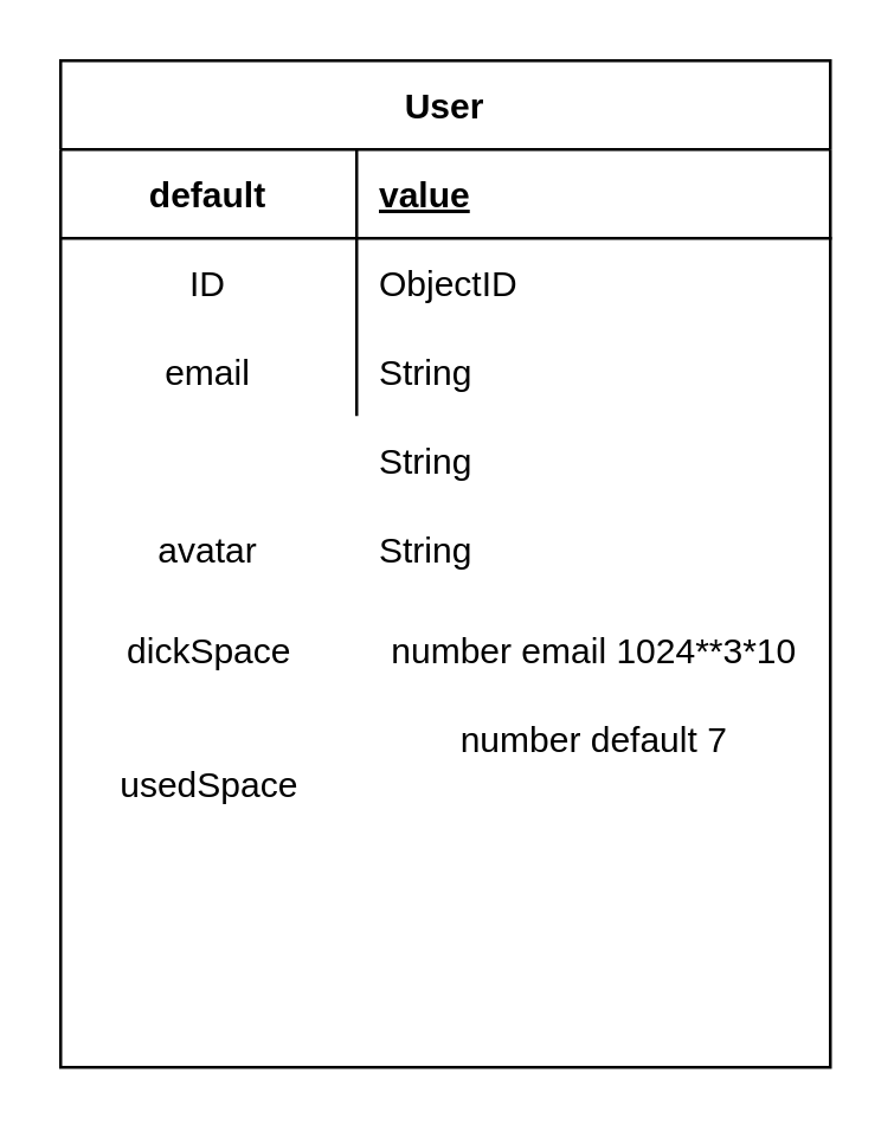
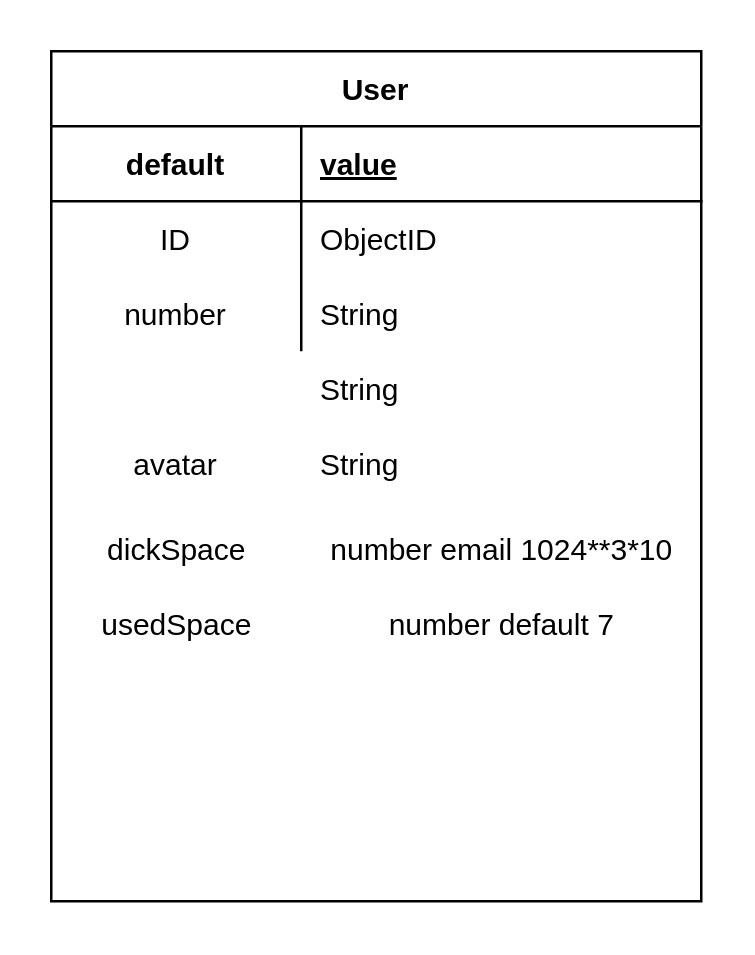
  <mxCell id="0" />
  <mxCell id="1" parent="0" />
  <mxCell id="2" value="User" style="shape=table;startSize=30;container=1;collapsible=1;childLayout=tableLayout;fixedRows=1;rowLines=0;fontStyle=1;align=center;resizeLast=1;" vertex="1" parent="1"><mxGeometry x="20" y="20" width="260" height="340" as="geometry" /></mxCell>
  <mxCell id="3" value="" style="shape=partialRectangle;collapsible=0;dropTarget=0;pointerEvents=0;fillColor=none;top=0;left=0;bottom=1;right=0;points=[[0,0.5],[1,0.5]];portConstraint=eastwest;" vertex="1" parent="2"><mxGeometry y="30" width="260" height="30" as="geometry" /></mxCell>
  <mxCell id="4" value="default" style="shape=partialRectangle;connectable=0;fillColor=none;top=0;left=0;bottom=0;right=0;fontStyle=1;overflow=hidden;" vertex="1" parent="3"><mxGeometry width="100" height="30" as="geometry" /></mxCell>
  <mxCell id="5" value="value" style="shape=partialRectangle;connectable=0;fillColor=none;top=0;left=0;bottom=0;right=0;align=left;spacingLeft=6;fontStyle=5;overflow=hidden;" vertex="1" parent="3"><mxGeometry x="100" width="160" height="30" as="geometry" /></mxCell>
  <mxCell id="6" value="" style="shape=partialRectangle;collapsible=0;dropTarget=0;pointerEvents=0;fillColor=none;top=0;left=0;bottom=0;right=0;points=[[0,0.5],[1,0.5]];portConstraint=eastwest;" vertex="1" parent="2"><mxGeometry y="60" width="260" height="30" as="geometry" /></mxCell>
  <mxCell id="7" value="ID" style="shape=partialRectangle;connectable=0;fillColor=none;top=0;left=0;bottom=0;right=0;editable=1;overflow=hidden;" vertex="1" parent="6"><mxGeometry width="100" height="30" as="geometry" /></mxCell>
  <mxCell id="8" value="ObjectID" style="shape=partialRectangle;connectable=0;fillColor=none;top=0;left=0;bottom=0;right=0;align=left;spacingLeft=6;overflow=hidden;" vertex="1" parent="6"><mxGeometry x="100" width="160" height="30" as="geometry" /></mxCell>
  <mxCell id="9" value="" style="shape=partialRectangle;collapsible=0;dropTarget=0;pointerEvents=0;fillColor=none;top=0;left=0;bottom=0;right=0;points=[[0,0.5],[1,0.5]];portConstraint=eastwest;" vertex="1" parent="2"><mxGeometry y="90" width="260" height="30" as="geometry" /></mxCell>
- <mxCell id="10" value="email" style="shape=partialRectangle;connectable=0;fillColor=none;top=0;left=0;bottom=0;right=0;editable=1;overflow=hidden;" vertex="1" parent="9"><mxGeometry width="100" height="30" as="geometry" /></mxCell>
+ <mxCell id="10" value="number" style="shape=partialRectangle;connectable=0;fillColor=none;top=0;left=0;bottom=0;right=0;editable=1;overflow=hidden;" vertex="1" parent="9"><mxGeometry width="100" height="30" as="geometry" /></mxCell>
  <mxCell id="11" value="String" style="shape=partialRectangle;connectable=0;fillColor=none;top=0;left=0;bottom=0;right=0;align=left;spacingLeft=6;overflow=hidden;" vertex="1" parent="9"><mxGeometry x="100" width="160" height="30" as="geometry" /></mxCell>
  <mxCell id="12" value="" style="shape=partialRectangle;collapsible=0;dropTarget=0;pointerEvents=0;fillColor=none;top=0;left=0;bottom=0;right=0;points=[[0,0.5],[1,0.5]];portConstraint=eastwest;" vertex="1" parent="2"><mxGeometry y="120" width="260" height="30" as="geometry" /></mxCell>
  <mxCell id="13" value="String" style="shape=partialRectangle;connectable=0;fillColor=none;top=0;left=0;bottom=0;right=0;align=left;spacingLeft=6;overflow=hidden;" vertex="1" parent="12"><mxGeometry x="100" width="160" height="30" as="geometry" /></mxCell>
  <mxCell id="14" value="avatar" style="shape=partialRectangle;connectable=0;fillColor=none;top=0;left=0;bottom=0;right=0;editable=1;overflow=hidden;" vertex="1" parent="1"><mxGeometry x="20" y="170" width="100" height="30" as="geometry" /></mxCell>
  <mxCell id="15" value="String" style="shape=partialRectangle;connectable=0;fillColor=none;top=0;left=0;bottom=0;right=0;align=left;spacingLeft=6;overflow=hidden;" vertex="1" parent="1"><mxGeometry x="120" y="170" width="80" height="30" as="geometry" /></mxCell>
  <mxCell id="16" value="dickSpace" style="text;html=1;align=center;verticalAlign=middle;resizable=0;points=[];autosize=1;" vertex="1" parent="1"><mxGeometry x="35" y="210" width="70" height="20" as="geometry" /></mxCell>
  <mxCell id="17" value="number email 1024**3*10" style="text;html=1;align=center;verticalAlign=middle;resizable=0;points=[];autosize=1;" vertex="1" parent="1"><mxGeometry x="120" y="210" width="160" height="20" as="geometry" /></mxCell>
- <mxCell id="18" value="usedSpace" style="text;html=1;align=center;verticalAlign=middle;resizable=0;points=[];autosize=1;" vertex="1" parent="1"><mxGeometry x="30" y="255" width="80" height="20" as="geometry" /></mxCell>
+ <mxCell id="18" value="usedSpace" style="text;html=1;align=center;verticalAlign=middle;resizable=0;points=[];autosize=1;" vertex="1" parent="1"><mxGeometry x="30" y="240" width="80" height="20" as="geometry" /></mxCell>
  <mxCell id="19" value="number default 7" style="text;html=1;align=center;verticalAlign=middle;resizable=0;points=[];autosize=1;" vertex="1" parent="1"><mxGeometry x="145" y="240" width="110" height="20" as="geometry" /></mxCell>
